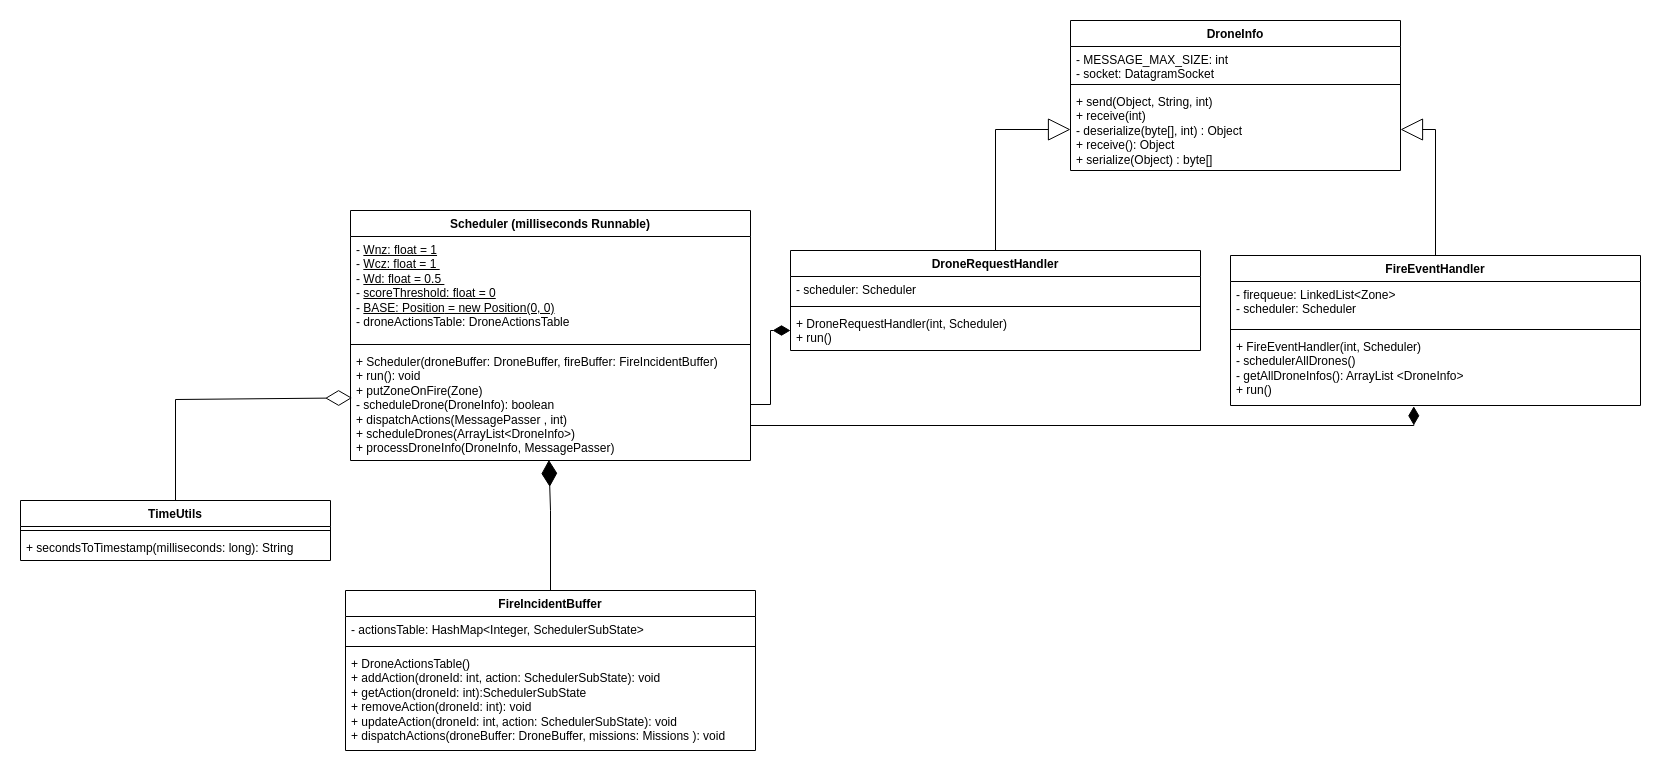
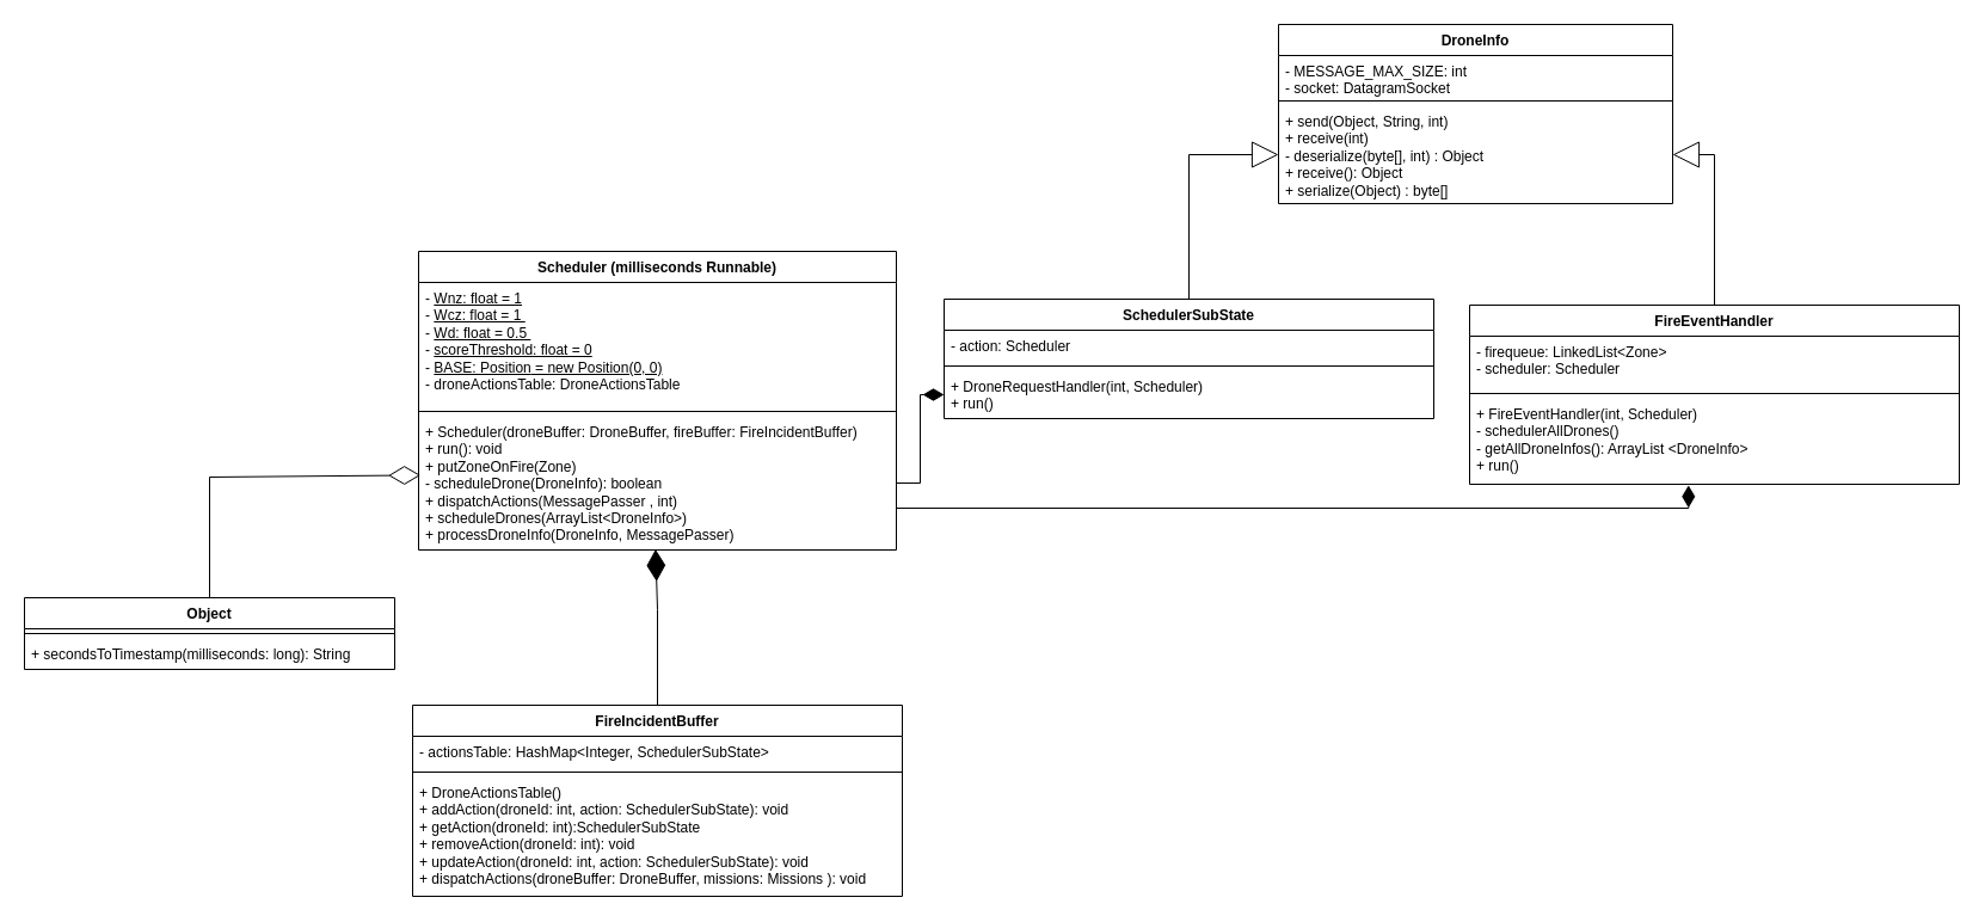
  <mxCell id="0" />
  <mxCell id="1" parent="0" />
  <mxCell id="2" value="Scheduler (milliseconds Runnable)" style="swimlane;fontStyle=1;align=center;verticalAlign=top;childLayout=stackLayout;horizontal=1;startSize=26;horizontalStack=0;resizeParent=1;resizeParentMax=0;resizeLast=0;collapsible=1;marginBottom=0;whiteSpace=wrap;html=1;" parent="1" vertex="1"><mxGeometry x="350" y="210" width="400" height="250" as="geometry" /></mxCell>
  <mxCell id="3" value="&lt;div&gt;- &lt;u&gt;Wnz: float = 1&lt;/u&gt;&amp;nbsp;&lt;/div&gt;&lt;div&gt;- &lt;u&gt;Wcz: float = 1&amp;nbsp;&lt;/u&gt;&lt;/div&gt;&lt;div&gt;- &lt;u&gt;Wd: float = 0.5&amp;nbsp;&lt;/u&gt;&lt;/div&gt;&lt;div&gt;- &lt;u&gt;scoreThreshold: float = 0&lt;/u&gt;&lt;/div&gt;&lt;div&gt;&lt;span style=&quot;background-color: transparent; color: light-dark(rgb(0, 0, 0), rgb(255, 255, 255));&quot;&gt;- &lt;u&gt;BASE:&amp;nbsp;&lt;/u&gt;&lt;/span&gt;&lt;u style=&quot;background-color: transparent; color: light-dark(rgb(0, 0, 0), rgb(255, 255, 255));&quot;&gt;Position&lt;/u&gt;&lt;u style=&quot;background-color: transparent; color: light-dark(rgb(0, 0, 0), rgb(255, 255, 255));&quot;&gt;&amp;nbsp;= new Position(0, 0)&lt;/u&gt;&lt;/div&gt;&lt;div&gt;- droneActionsTable:&amp;nbsp;&lt;span style=&quot;background-color: transparent; color: light-dark(rgb(0, 0, 0), rgb(255, 255, 255));&quot;&gt;DroneActionsTable&lt;/span&gt;&lt;span style=&quot;background-color: transparent; color: light-dark(rgb(0, 0, 0), rgb(255, 255, 255));&quot;&gt;&amp;nbsp;&lt;/span&gt;&lt;/div&gt;&lt;div&gt;&lt;br&gt;&lt;/div&gt;" style="text;strokeColor=none;fillColor=none;align=left;verticalAlign=top;spacingLeft=4;spacingRight=4;overflow=hidden;rotatable=0;points=[[0,0.5],[1,0.5]];portConstraint=eastwest;whiteSpace=wrap;html=1;" parent="2" vertex="1"><mxGeometry y="26" width="400" height="104" as="geometry" /></mxCell>
  <mxCell id="4" value="" style="line;strokeWidth=1;fillColor=none;align=left;verticalAlign=middle;spacingTop=-1;spacingLeft=3;spacingRight=3;rotatable=0;labelPosition=right;points=[];portConstraint=eastwest;strokeColor=inherit;" parent="2" vertex="1"><mxGeometry y="130" width="400" height="8" as="geometry" /></mxCell>
  <mxCell id="5" value="+ Scheduler(droneBuffer: DroneBuffer, fireBuffer: FireIncidentBuffer)&lt;div&gt;+ run(): void&lt;/div&gt;&lt;div&gt;+ putZoneOnFire(Zone)&lt;/div&gt;&lt;div&gt;- scheduleDrone(DroneInfo): boolean&lt;/div&gt;&lt;div&gt;+ dispatchActions(MessagePasser , int)&lt;/div&gt;&lt;div&gt;+ scheduleDrones(ArrayList&amp;lt;DroneInfo&amp;gt;)&lt;/div&gt;&lt;div&gt;+ processDroneInfo(DroneInfo, MessagePasser)&lt;/div&gt;&lt;div&gt;&lt;br&gt;&lt;/div&gt;" style="text;strokeColor=none;fillColor=none;align=left;verticalAlign=top;spacingLeft=4;spacingRight=4;overflow=hidden;rotatable=0;points=[[0,0.5],[1,0.5]];portConstraint=eastwest;whiteSpace=wrap;html=1;" parent="2" vertex="1"><mxGeometry y="138" width="400" height="112" as="geometry" /></mxCell>
  <mxCell id="6" value="FireIncidentBuffer" style="swimlane;fontStyle=1;align=center;verticalAlign=top;childLayout=stackLayout;horizontal=1;startSize=26;horizontalStack=0;resizeParent=1;resizeParentMax=0;resizeLast=0;collapsible=1;marginBottom=0;whiteSpace=wrap;html=1;" parent="1" vertex="1"><mxGeometry x="345" y="590" width="410" height="160" as="geometry" /></mxCell>
  <mxCell id="7" value="- actionsTable: HashMap&amp;lt;Integer, SchedulerSubState&amp;gt;&amp;nbsp;" style="text;strokeColor=none;fillColor=none;align=left;verticalAlign=top;spacingLeft=4;spacingRight=4;overflow=hidden;rotatable=0;points=[[0,0.5],[1,0.5]];portConstraint=eastwest;whiteSpace=wrap;html=1;" parent="6" vertex="1"><mxGeometry y="26" width="410" height="26" as="geometry" /></mxCell>
  <mxCell id="8" value="" style="line;strokeWidth=1;fillColor=none;align=left;verticalAlign=middle;spacingTop=-1;spacingLeft=3;spacingRight=3;rotatable=0;labelPosition=right;points=[];portConstraint=eastwest;strokeColor=inherit;" parent="6" vertex="1"><mxGeometry y="52" width="410" height="8" as="geometry" /></mxCell>
  <mxCell id="9" value="+ DroneActionsTable()&lt;div&gt;+ addAction(droneId: int, action:&amp;nbsp;&lt;span style=&quot;background-color: transparent; color: light-dark(rgb(0, 0, 0), rgb(255, 255, 255));&quot;&gt;SchedulerSubState&lt;/span&gt;&lt;span style=&quot;background-color: transparent; color: light-dark(rgb(0, 0, 0), rgb(255, 255, 255));&quot;&gt;):&amp;nbsp;&lt;/span&gt;&lt;span style=&quot;background-color: transparent; color: light-dark(rgb(0, 0, 0), rgb(255, 255, 255));&quot;&gt;void&lt;/span&gt;&lt;span style=&quot;background-color: transparent; color: light-dark(rgb(0, 0, 0), rgb(255, 255, 255));&quot;&gt;&amp;nbsp;&lt;/span&gt;&lt;/div&gt;&lt;div&gt;&lt;span style=&quot;background-color: transparent;&quot;&gt;+ getAction(droneId: int):&lt;/span&gt;&lt;span style=&quot;background-color: transparent; color: light-dark(rgb(0, 0, 0), rgb(255, 255, 255));&quot;&gt;SchedulerSubState&lt;/span&gt;&lt;/div&gt;&lt;div&gt;&lt;span style=&quot;background-color: transparent;&quot;&gt;+ removeAction(droneId: int): void&lt;/span&gt;&lt;/div&gt;&lt;div&gt;&lt;span style=&quot;background-color: transparent;&quot;&gt;+ updateAction(droneId: int, action:&amp;nbsp;&lt;/span&gt;&lt;span style=&quot;background-color: transparent; color: light-dark(rgb(0, 0, 0), rgb(255, 255, 255));&quot;&gt;SchedulerSubState)&lt;/span&gt;&lt;span style=&quot;background-color: transparent; color: light-dark(rgb(0, 0, 0), rgb(255, 255, 255));&quot;&gt;:&amp;nbsp;&lt;/span&gt;&lt;span style=&quot;background-color: transparent; color: light-dark(rgb(0, 0, 0), rgb(255, 255, 255));&quot;&gt;void&lt;/span&gt;&lt;/div&gt;&lt;div&gt;&lt;span style=&quot;background-color: transparent;&quot;&gt;+ dispatchActions(droneBuffer:&amp;nbsp;&lt;/span&gt;&lt;span style=&quot;background-color: transparent; color: light-dark(rgb(0, 0, 0), rgb(255, 255, 255));&quot;&gt;DroneBuffer&lt;/span&gt;&lt;span style=&quot;background-color: transparent; color: light-dark(rgb(0, 0, 0), rgb(255, 255, 255));&quot;&gt;, missions:&amp;nbsp;&lt;/span&gt;&lt;span style=&quot;background-color: transparent; color: light-dark(rgb(0, 0, 0), rgb(255, 255, 255));&quot;&gt;Missions&lt;/span&gt;&lt;span style=&quot;background-color: transparent; color: light-dark(rgb(0, 0, 0), rgb(255, 255, 255));&quot;&gt;&amp;nbsp;&lt;/span&gt;&lt;span style=&quot;background-color: transparent; color: light-dark(rgb(0, 0, 0), rgb(255, 255, 255));&quot;&gt;): void&lt;/span&gt;&lt;/div&gt;" style="text;strokeColor=none;fillColor=none;align=left;verticalAlign=top;spacingLeft=4;spacingRight=4;overflow=hidden;rotatable=0;points=[[0,0.5],[1,0.5]];portConstraint=eastwest;whiteSpace=wrap;html=1;" parent="6" vertex="1"><mxGeometry y="60" width="410" height="100" as="geometry" /></mxCell>
  <mxCell id="10" value="" style="endArrow=diamondThin;endFill=1;endSize=24;html=1;rounded=0;entryX=0.496;entryY=0.995;entryDx=0;entryDy=0;entryPerimeter=0;exitX=0.5;exitY=0;exitDx=0;exitDy=0;" parent="1" source="6" target="5" edge="1"><mxGeometry width="160" relative="1" as="geometry"><mxPoint x="555" y="590" as="sourcePoint" /><mxPoint x="573.8" y="433.57" as="targetPoint" /><Array as="points"><mxPoint x="550" y="510" /></Array></mxGeometry></mxCell>
- <mxCell id="11" value="TimeUtils&lt;div&gt;&lt;br&gt;&lt;/div&gt;" style="swimlane;fontStyle=1;align=center;verticalAlign=top;childLayout=stackLayout;horizontal=1;startSize=26;horizontalStack=0;resizeParent=1;resizeParentMax=0;resizeLast=0;collapsible=1;marginBottom=0;whiteSpace=wrap;html=1;" parent="1" vertex="1"><mxGeometry x="20" y="500" width="310" height="60" as="geometry" /></mxCell>
+ <mxCell id="11" value="Object&lt;div&gt;&lt;br&gt;&lt;/div&gt;" style="swimlane;fontStyle=1;align=center;verticalAlign=top;childLayout=stackLayout;horizontal=1;startSize=26;horizontalStack=0;resizeParent=1;resizeParentMax=0;resizeLast=0;collapsible=1;marginBottom=0;whiteSpace=wrap;html=1;" parent="1" vertex="1"><mxGeometry x="20" y="500" width="310" height="60" as="geometry" /></mxCell>
  <mxCell id="12" value="" style="line;strokeWidth=1;fillColor=none;align=left;verticalAlign=middle;spacingTop=-1;spacingLeft=3;spacingRight=3;rotatable=0;labelPosition=right;points=[];portConstraint=eastwest;strokeColor=inherit;" parent="11" vertex="1"><mxGeometry y="26" width="310" height="8" as="geometry" /></mxCell>
  <mxCell id="13" value="+ secondsToTimestamp(milliseconds: long): String" style="text;strokeColor=none;fillColor=none;align=left;verticalAlign=top;spacingLeft=4;spacingRight=4;overflow=hidden;rotatable=0;points=[[0,0.5],[1,0.5]];portConstraint=eastwest;whiteSpace=wrap;html=1;" parent="11" vertex="1"><mxGeometry y="34" width="310" height="26" as="geometry" /></mxCell>
  <mxCell id="14" value="" style="endArrow=diamondThin;endFill=0;endSize=24;html=1;rounded=0;entryX=0.004;entryY=0.441;entryDx=0;entryDy=0;exitX=0.5;exitY=0;exitDx=0;exitDy=0;entryPerimeter=0;" parent="1" source="11" target="5" edge="1"><mxGeometry width="160" relative="1" as="geometry"><mxPoint x="110" y="450" as="sourcePoint" /><mxPoint x="270" y="450" as="targetPoint" /><Array as="points"><mxPoint x="175" y="399" /></Array></mxGeometry></mxCell>
  <mxCell id="15" value="DroneInfo" style="swimlane;fontStyle=1;align=center;verticalAlign=top;childLayout=stackLayout;horizontal=1;startSize=26;horizontalStack=0;resizeParent=1;resizeParentMax=0;resizeLast=0;collapsible=1;marginBottom=0;whiteSpace=wrap;html=1;" vertex="1" parent="1"><mxGeometry x="1070" y="20" width="330" height="150" as="geometry" /></mxCell>
  <mxCell id="16" value="- MESSAGE_MAX_SIZE: int&lt;div&gt;- socket: DatagramSocket&lt;/div&gt;" style="text;strokeColor=none;fillColor=none;align=left;verticalAlign=top;spacingLeft=4;spacingRight=4;overflow=hidden;rotatable=0;points=[[0,0.5],[1,0.5]];portConstraint=eastwest;whiteSpace=wrap;html=1;" vertex="1" parent="15"><mxGeometry y="26" width="330" height="34" as="geometry" /></mxCell>
  <mxCell id="17" value="" style="line;strokeWidth=1;fillColor=none;align=left;verticalAlign=middle;spacingTop=-1;spacingLeft=3;spacingRight=3;rotatable=0;labelPosition=right;points=[];portConstraint=eastwest;strokeColor=inherit;" vertex="1" parent="15"><mxGeometry y="60" width="330" height="8" as="geometry" /></mxCell>
  <mxCell id="18" value="+ send(Object, String, int)&lt;div&gt;+ receive(int)&lt;/div&gt;&lt;div&gt;- deserialize(byte[], int) : Object&lt;/div&gt;&lt;div&gt;+ receive(): Object&lt;/div&gt;&lt;div&gt;+ serialize(Object) : byte[]&lt;/div&gt;&lt;div&gt;&lt;br&gt;&lt;/div&gt;" style="text;strokeColor=none;fillColor=none;align=left;verticalAlign=top;spacingLeft=4;spacingRight=4;overflow=hidden;rotatable=0;points=[[0,0.5],[1,0.5]];portConstraint=eastwest;whiteSpace=wrap;html=1;" vertex="1" parent="15"><mxGeometry y="68" width="330" height="82" as="geometry" /></mxCell>
  <mxCell id="19" style="edgeStyle=orthogonalEdgeStyle;rounded=0;orthogonalLoop=1;jettySize=auto;html=1;endArrow=block;endFill=0;strokeWidth=1;endSize=20;" edge="1" parent="1" source="20" target="18"><mxGeometry relative="1" as="geometry" /></mxCell>
- <mxCell id="20" value="DroneRequestHandler" style="swimlane;fontStyle=1;align=center;verticalAlign=top;childLayout=stackLayout;horizontal=1;startSize=26;horizontalStack=0;resizeParent=1;resizeParentMax=0;resizeLast=0;collapsible=1;marginBottom=0;whiteSpace=wrap;html=1;" vertex="1" parent="1"><mxGeometry x="790" y="250" width="410" height="100" as="geometry" /></mxCell>
- <mxCell id="21" value="- scheduler: Scheduler" style="text;strokeColor=none;fillColor=none;align=left;verticalAlign=top;spacingLeft=4;spacingRight=4;overflow=hidden;rotatable=0;points=[[0,0.5],[1,0.5]];portConstraint=eastwest;whiteSpace=wrap;html=1;" vertex="1" parent="20"><mxGeometry y="26" width="410" height="26" as="geometry" /></mxCell>
+ <mxCell id="20" value="SchedulerSubState" style="swimlane;fontStyle=1;align=center;verticalAlign=top;childLayout=stackLayout;horizontal=1;startSize=26;horizontalStack=0;resizeParent=1;resizeParentMax=0;resizeLast=0;collapsible=1;marginBottom=0;whiteSpace=wrap;html=1;" vertex="1" parent="1"><mxGeometry x="790" y="250" width="410" height="100" as="geometry" /></mxCell>
+ <mxCell id="21" value="- action: Scheduler" style="text;strokeColor=none;fillColor=none;align=left;verticalAlign=top;spacingLeft=4;spacingRight=4;overflow=hidden;rotatable=0;points=[[0,0.5],[1,0.5]];portConstraint=eastwest;whiteSpace=wrap;html=1;" vertex="1" parent="20"><mxGeometry y="26" width="410" height="26" as="geometry" /></mxCell>
  <mxCell id="22" value="" style="line;strokeWidth=1;fillColor=none;align=left;verticalAlign=middle;spacingTop=-1;spacingLeft=3;spacingRight=3;rotatable=0;labelPosition=right;points=[];portConstraint=eastwest;strokeColor=inherit;" vertex="1" parent="20"><mxGeometry y="52" width="410" height="8" as="geometry" /></mxCell>
  <mxCell id="23" value="+ DroneRequestHandler(int, Scheduler)&lt;div&gt;+ run()&lt;/div&gt;" style="text;strokeColor=none;fillColor=none;align=left;verticalAlign=top;spacingLeft=4;spacingRight=4;overflow=hidden;rotatable=0;points=[[0,0.5],[1,0.5]];portConstraint=eastwest;whiteSpace=wrap;html=1;" vertex="1" parent="20"><mxGeometry y="60" width="410" height="40" as="geometry" /></mxCell>
  <mxCell id="24" style="edgeStyle=orthogonalEdgeStyle;rounded=0;orthogonalLoop=1;jettySize=auto;html=1;entryX=1;entryY=0.5;entryDx=0;entryDy=0;endArrow=block;endFill=0;endSize=20;" edge="1" parent="1" source="25" target="18"><mxGeometry relative="1" as="geometry" /></mxCell>
  <mxCell id="25" value="FireEventHandler" style="swimlane;fontStyle=1;align=center;verticalAlign=top;childLayout=stackLayout;horizontal=1;startSize=26;horizontalStack=0;resizeParent=1;resizeParentMax=0;resizeLast=0;collapsible=1;marginBottom=0;whiteSpace=wrap;html=1;" vertex="1" parent="1"><mxGeometry x="1230" y="255" width="410" height="150" as="geometry" /></mxCell>
  <mxCell id="26" value="- firequeue: LinkedList&amp;lt;Zone&amp;gt;&lt;div&gt;- scheduler: Scheduler&lt;/div&gt;" style="text;strokeColor=none;fillColor=none;align=left;verticalAlign=top;spacingLeft=4;spacingRight=4;overflow=hidden;rotatable=0;points=[[0,0.5],[1,0.5]];portConstraint=eastwest;whiteSpace=wrap;html=1;" vertex="1" parent="25"><mxGeometry y="26" width="410" height="44" as="geometry" /></mxCell>
  <mxCell id="27" value="" style="line;strokeWidth=1;fillColor=none;align=left;verticalAlign=middle;spacingTop=-1;spacingLeft=3;spacingRight=3;rotatable=0;labelPosition=right;points=[];portConstraint=eastwest;strokeColor=inherit;" vertex="1" parent="25"><mxGeometry y="70" width="410" height="8" as="geometry" /></mxCell>
  <mxCell id="28" value="+ FireEventHandler(int, Scheduler)&lt;div&gt;- schedulerAllDrones()&lt;/div&gt;&lt;div&gt;- getAllDroneInfos(): ArrayList &amp;lt;DroneInfo&amp;gt;&lt;/div&gt;&lt;div&gt;+ run()&lt;/div&gt;" style="text;strokeColor=none;fillColor=none;align=left;verticalAlign=top;spacingLeft=4;spacingRight=4;overflow=hidden;rotatable=0;points=[[0,0.5],[1,0.5]];portConstraint=eastwest;whiteSpace=wrap;html=1;" vertex="1" parent="25"><mxGeometry y="78" width="410" height="72" as="geometry" /></mxCell>
  <mxCell id="29" style="edgeStyle=orthogonalEdgeStyle;rounded=0;orthogonalLoop=1;jettySize=auto;html=1;endArrow=diamondThin;endFill=1;endSize=15;" edge="1" parent="1" source="5" target="23"><mxGeometry relative="1" as="geometry" /></mxCell>
  <mxCell id="30" style="edgeStyle=orthogonalEdgeStyle;rounded=0;orthogonalLoop=1;jettySize=auto;html=1;entryX=0.447;entryY=1.011;entryDx=0;entryDy=0;entryPerimeter=0;endArrow=diamondThin;endFill=1;endSize=16;" edge="1" parent="1" source="5" target="28"><mxGeometry relative="1" as="geometry"><Array as="points"><mxPoint x="1413" y="425" /></Array></mxGeometry></mxCell>
